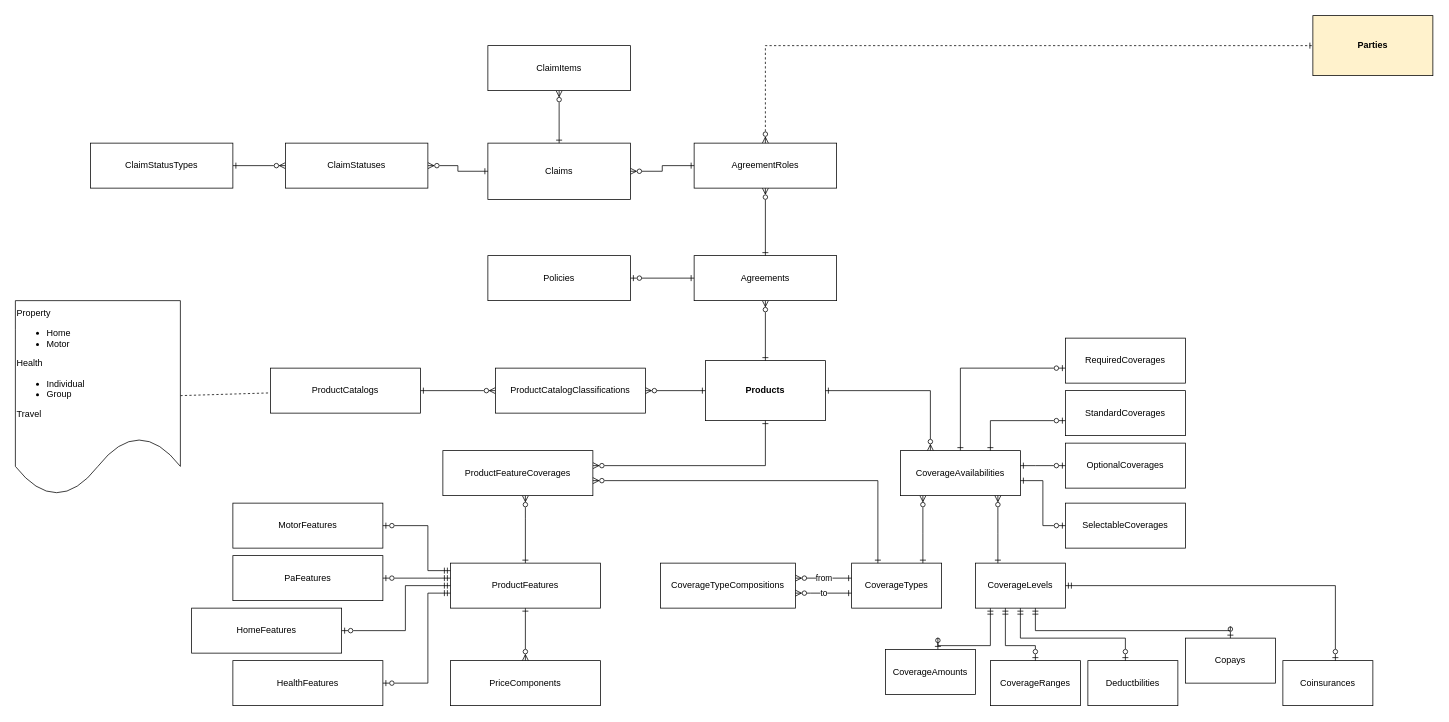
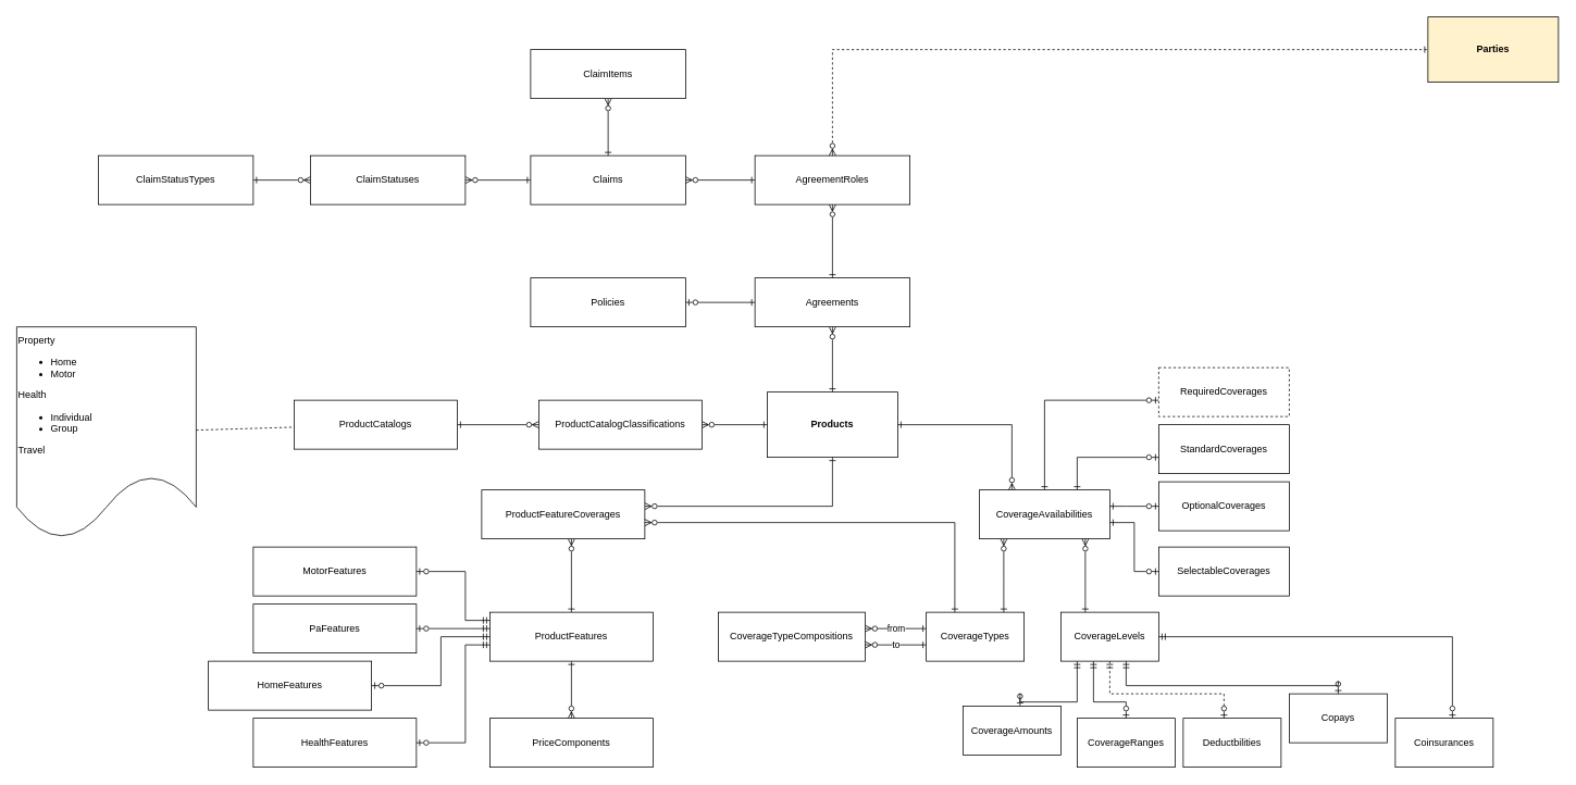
  <mxCell id="0" />
  <mxCell id="1" parent="0" />
  <mxCell id="2" value="Products" style="rounded=0;whiteSpace=wrap;html=1;fontStyle=1" vertex="1" parent="1"><mxGeometry x="940" y="480" width="160" height="80" as="geometry" /></mxCell>
  <mxCell id="3" value="CoverageTypes" style="rounded=0;whiteSpace=wrap;html=1;" vertex="1" parent="1"><mxGeometry x="1135" y="750" width="120" height="60" as="geometry" /></mxCell>
  <mxCell id="4" style="edgeStyle=orthogonalEdgeStyle;rounded=0;orthogonalLoop=1;jettySize=auto;html=1;endArrow=ERone;endFill=0;startArrow=ERzeroToMany;startFill=0;" edge="1" parent="1" source="7" target="3"><mxGeometry relative="1" as="geometry"><Array as="points"><mxPoint x="1230" y="710" /><mxPoint x="1230" y="710" /></Array></mxGeometry></mxCell>
  <mxCell id="5" style="edgeStyle=orthogonalEdgeStyle;rounded=0;orthogonalLoop=1;jettySize=auto;html=1;endArrow=ERone;endFill=0;startArrow=ERzeroToMany;startFill=0;" edge="1" parent="1" source="7" target="2"><mxGeometry relative="1" as="geometry"><Array as="points"><mxPoint x="1240" y="520" /></Array></mxGeometry></mxCell>
  <mxCell id="6" style="edgeStyle=orthogonalEdgeStyle;rounded=0;orthogonalLoop=1;jettySize=auto;html=1;startArrow=ERone;startFill=0;endArrow=ERzeroToOne;endFill=0;" edge="1" parent="1" source="7" target="20"><mxGeometry relative="1" as="geometry"><Array as="points"><mxPoint x="1280" y="490" /></Array></mxGeometry></mxCell>
  <mxCell id="7" value="CoverageAvailabilities" style="rounded=0;whiteSpace=wrap;html=1;" vertex="1" parent="1"><mxGeometry x="1200" y="600" width="160" height="60" as="geometry" /></mxCell>
  <mxCell id="8" style="edgeStyle=orthogonalEdgeStyle;rounded=0;orthogonalLoop=1;jettySize=auto;html=1;startArrow=ERmandOne;startFill=0;endArrow=ERzeroToOne;endFill=0;" edge="1" parent="1" source="9" target="11"><mxGeometry relative="1" as="geometry"><Array as="points"><mxPoint x="1320" y="860" /><mxPoint x="1250" y="860" /></Array></mxGeometry></mxCell>
  <mxCell id="9" value="CoverageLevels" style="rounded=0;whiteSpace=wrap;html=1;" vertex="1" parent="1"><mxGeometry x="1300" y="750" width="120" height="60" as="geometry" /></mxCell>
  <mxCell id="10" style="edgeStyle=orthogonalEdgeStyle;rounded=0;orthogonalLoop=1;jettySize=auto;html=1;endArrow=ERone;endFill=0;startArrow=ERzeroToMany;startFill=0;" edge="1" parent="1" source="7" target="9"><mxGeometry relative="1" as="geometry"><mxPoint x="1350" y="690" as="sourcePoint" /><mxPoint x="1350" y="790" as="targetPoint" /><Array as="points"><mxPoint x="1330" y="710" /><mxPoint x="1330" y="710" /></Array></mxGeometry></mxCell>
  <mxCell id="11" value="CoverageAmounts" style="rounded=0;whiteSpace=wrap;html=1;" vertex="1" parent="1"><mxGeometry x="1180" y="865" width="120" height="60" as="geometry" /></mxCell>
  <mxCell id="12" value="CoverageRanges" style="rounded=0;whiteSpace=wrap;html=1;" vertex="1" parent="1"><mxGeometry x="1320" y="880" width="120" height="60" as="geometry" /></mxCell>
  <mxCell id="13" value="Deductbilities" style="rounded=0;whiteSpace=wrap;html=1;" vertex="1" parent="1"><mxGeometry x="1450" y="880" width="120" height="60" as="geometry" /></mxCell>
  <mxCell id="14" value="Copays" style="rounded=0;whiteSpace=wrap;html=1;" vertex="1" parent="1"><mxGeometry x="1580" y="850" width="120" height="60" as="geometry" /></mxCell>
  <mxCell id="15" value="Coinsurances" style="rounded=0;whiteSpace=wrap;html=1;" vertex="1" parent="1"><mxGeometry x="1710" y="880" width="120" height="60" as="geometry" /></mxCell>
  <mxCell id="16" style="edgeStyle=orthogonalEdgeStyle;rounded=0;orthogonalLoop=1;jettySize=auto;html=1;startArrow=ERmandOne;startFill=0;endArrow=ERzeroToOne;endFill=0;" edge="1" parent="1" source="9" target="12"><mxGeometry relative="1" as="geometry"><mxPoint x="1610" y="830" as="sourcePoint" /><mxPoint x="1500" y="890" as="targetPoint" /><Array as="points"><mxPoint x="1340" y="860" /><mxPoint x="1380" y="860" /></Array></mxGeometry></mxCell>
- <mxCell id="17" style="edgeStyle=orthogonalEdgeStyle;rounded=0;orthogonalLoop=1;jettySize=auto;html=1;startArrow=ERmandOne;startFill=0;endArrow=ERzeroToOne;endFill=0;" edge="1" parent="1" source="9" target="13"><mxGeometry relative="1" as="geometry"><mxPoint x="1470" y="830" as="sourcePoint" /><mxPoint x="1500" y="890" as="targetPoint" /><Array as="points"><mxPoint x="1360" y="850" /><mxPoint x="1500" y="850" /></Array></mxGeometry></mxCell>
+ <mxCell id="17" style="edgeStyle=orthogonalEdgeStyle;rounded=0;orthogonalLoop=1;jettySize=auto;html=1;startArrow=ERmandOne;startFill=0;endArrow=ERzeroToOne;endFill=0;dashed=1;" edge="1" parent="1" source="9" target="13"><mxGeometry relative="1" as="geometry"><mxPoint x="1470" y="830" as="sourcePoint" /><mxPoint x="1500" y="890" as="targetPoint" /><Array as="points"><mxPoint x="1360" y="850" /><mxPoint x="1500" y="850" /></Array></mxGeometry></mxCell>
  <mxCell id="18" style="edgeStyle=orthogonalEdgeStyle;rounded=0;orthogonalLoop=1;jettySize=auto;html=1;startArrow=ERmandOne;startFill=0;endArrow=ERzeroToOne;endFill=0;" edge="1" parent="1" source="9" target="14"><mxGeometry relative="1" as="geometry"><mxPoint x="1510" y="810" as="sourcePoint" /><mxPoint x="1650" y="870" as="targetPoint" /><Array as="points"><mxPoint x="1380" y="840" /><mxPoint x="1640" y="840" /></Array></mxGeometry></mxCell>
  <mxCell id="19" style="edgeStyle=orthogonalEdgeStyle;rounded=0;orthogonalLoop=1;jettySize=auto;html=1;startArrow=ERmandOne;startFill=0;endArrow=ERzeroToOne;endFill=0;" edge="1" parent="1" source="9" target="15"><mxGeometry relative="1" as="geometry"><mxPoint x="1590" y="800" as="sourcePoint" /><mxPoint x="1730" y="860" as="targetPoint" /><Array as="points"><mxPoint x="1780" y="780" /></Array></mxGeometry></mxCell>
- <mxCell id="20" value="RequiredCoverages" style="rounded=0;whiteSpace=wrap;html=1;" vertex="1" parent="1"><mxGeometry x="1420" y="450" width="160" height="60" as="geometry" /></mxCell>
+ <mxCell id="20" value="RequiredCoverages" style="rounded=0;whiteSpace=wrap;html=1;dashed=1;" vertex="1" parent="1"><mxGeometry x="1420" y="450" width="160" height="60" as="geometry" /></mxCell>
  <mxCell id="21" value="StandardCoverages" style="rounded=0;whiteSpace=wrap;html=1;" vertex="1" parent="1"><mxGeometry x="1420" y="520" width="160" height="60" as="geometry" /></mxCell>
  <mxCell id="22" value="OptionalCoverages" style="rounded=0;whiteSpace=wrap;html=1;" vertex="1" parent="1"><mxGeometry x="1420" y="590" width="160" height="60" as="geometry" /></mxCell>
  <mxCell id="23" value="SelectableCoverages" style="rounded=0;whiteSpace=wrap;html=1;" vertex="1" parent="1"><mxGeometry x="1420" y="670" width="160" height="60" as="geometry" /></mxCell>
  <mxCell id="24" style="edgeStyle=orthogonalEdgeStyle;rounded=0;orthogonalLoop=1;jettySize=auto;html=1;startArrow=ERone;startFill=0;endArrow=ERzeroToOne;endFill=0;" edge="1" parent="1" source="7" target="21"><mxGeometry relative="1" as="geometry"><mxPoint x="1630" y="670" as="sourcePoint" /><mxPoint x="1770" y="560" as="targetPoint" /><Array as="points"><mxPoint x="1320" y="560" /></Array></mxGeometry></mxCell>
  <mxCell id="25" style="edgeStyle=orthogonalEdgeStyle;rounded=0;orthogonalLoop=1;jettySize=auto;html=1;startArrow=ERone;startFill=0;endArrow=ERzeroToOne;endFill=0;" edge="1" parent="1" source="7" target="22"><mxGeometry relative="1" as="geometry"><mxPoint x="1640" y="690" as="sourcePoint" /><mxPoint x="1740" y="650" as="targetPoint" /><Array as="points"><mxPoint x="1380" y="620" /><mxPoint x="1380" y="620" /></Array></mxGeometry></mxCell>
  <mxCell id="26" style="edgeStyle=orthogonalEdgeStyle;rounded=0;orthogonalLoop=1;jettySize=auto;html=1;startArrow=ERone;startFill=0;endArrow=ERzeroToOne;endFill=0;" edge="1" parent="1" source="7" target="23"><mxGeometry relative="1" as="geometry"><mxPoint x="1380" y="680" as="sourcePoint" /><mxPoint x="1440" y="680" as="targetPoint" /><Array as="points"><mxPoint x="1390" y="640" /><mxPoint x="1390" y="700" /></Array></mxGeometry></mxCell>
  <mxCell id="27" value="from" style="edgeStyle=orthogonalEdgeStyle;rounded=0;orthogonalLoop=1;jettySize=auto;html=1;endArrow=ERone;endFill=0;startArrow=ERzeroToMany;startFill=0;" edge="1" parent="1" source="28" target="3"><mxGeometry relative="1" as="geometry"><Array as="points"><mxPoint x="1100" y="770" /><mxPoint x="1100" y="770" /></Array></mxGeometry></mxCell>
  <mxCell id="28" value="CoverageTypeCompositions" style="rounded=0;whiteSpace=wrap;html=1;" vertex="1" parent="1"><mxGeometry x="880" y="750" width="180" height="60" as="geometry" /></mxCell>
  <mxCell id="29" value="to" style="edgeStyle=orthogonalEdgeStyle;rounded=0;orthogonalLoop=1;jettySize=auto;html=1;endArrow=ERone;endFill=0;startArrow=ERzeroToMany;startFill=0;" edge="1" parent="1" source="28" target="3"><mxGeometry relative="1" as="geometry"><mxPoint x="1080" y="810" as="sourcePoint" /><mxPoint x="1190" y="810" as="targetPoint" /><Array as="points"><mxPoint x="1080" y="790" /><mxPoint x="1080" y="790" /></Array></mxGeometry></mxCell>
  <mxCell id="30" style="edgeStyle=orthogonalEdgeStyle;rounded=0;orthogonalLoop=1;jettySize=auto;html=1;endArrow=ERone;endFill=0;startArrow=ERzeroToMany;startFill=0;" edge="1" parent="1" source="32" target="2"><mxGeometry relative="1" as="geometry"><Array as="points"><mxPoint x="720" y="520" /></Array></mxGeometry></mxCell>
  <mxCell id="31" style="edgeStyle=orthogonalEdgeStyle;rounded=0;orthogonalLoop=1;jettySize=auto;html=1;endArrow=ERone;endFill=0;startArrow=ERzeroToMany;startFill=0;" edge="1" parent="1" source="32" target="33"><mxGeometry relative="1" as="geometry" /></mxCell>
  <mxCell id="32" value="ProductCatalogClassifications" style="rounded=0;whiteSpace=wrap;html=1;" vertex="1" parent="1"><mxGeometry x="660" y="490" width="200" height="60" as="geometry" /></mxCell>
  <mxCell id="33" value="ProductCatalogs" style="rounded=0;whiteSpace=wrap;html=1;" vertex="1" parent="1"><mxGeometry x="360" y="490" width="200" height="60" as="geometry" /></mxCell>
  <mxCell id="34" style="rounded=0;orthogonalLoop=1;jettySize=auto;html=1;dashed=1;endArrow=none;endFill=0;" edge="1" parent="1" source="35" target="33"><mxGeometry relative="1" as="geometry" /></mxCell>
  <mxCell id="35" value="Property&lt;div style=&quot;&quot;&gt;&lt;ul&gt;&lt;li&gt;Home&lt;/li&gt;&lt;li&gt;Motor&lt;/li&gt;&lt;/ul&gt;&lt;/div&gt;&lt;div&gt;Health&lt;/div&gt;&lt;div&gt;&lt;ul&gt;&lt;li&gt;Individual&lt;/li&gt;&lt;li&gt;Group&lt;/li&gt;&lt;/ul&gt;&lt;div&gt;Travel&lt;/div&gt;&lt;/div&gt;&lt;div&gt;&lt;br&gt;&lt;/div&gt;" style="shape=document;whiteSpace=wrap;html=1;boundedLbl=1;align=left;verticalAlign=middle;" vertex="1" parent="1"><mxGeometry x="20" y="400" width="220" height="260" as="geometry" /></mxCell>
  <mxCell id="36" style="edgeStyle=orthogonalEdgeStyle;rounded=0;orthogonalLoop=1;jettySize=auto;html=1;endArrow=ERone;endFill=0;startArrow=ERzeroToMany;startFill=0;" edge="1" parent="1" source="38" target="2"><mxGeometry relative="1" as="geometry"><Array as="points"><mxPoint x="1020" y="620" /></Array></mxGeometry></mxCell>
  <mxCell id="37" style="edgeStyle=orthogonalEdgeStyle;rounded=0;orthogonalLoop=1;jettySize=auto;html=1;startArrow=ERzeroToMany;startFill=0;endArrow=ERone;endFill=0;" edge="1" parent="1" source="38" target="40"><mxGeometry relative="1" as="geometry"><Array as="points"><mxPoint x="700" y="690" /><mxPoint x="700" y="690" /></Array></mxGeometry></mxCell>
  <mxCell id="38" value="ProductFeatureCoverages" style="rounded=0;whiteSpace=wrap;html=1;" vertex="1" parent="1"><mxGeometry x="590" y="600" width="200" height="60" as="geometry" /></mxCell>
  <mxCell id="39" style="edgeStyle=orthogonalEdgeStyle;rounded=0;orthogonalLoop=1;jettySize=auto;html=1;startArrow=ERone;startFill=0;endArrow=ERzeroToMany;endFill=0;" edge="1" parent="1" source="40" target="41"><mxGeometry relative="1" as="geometry" /></mxCell>
  <mxCell id="40" value="ProductFeatures" style="rounded=0;whiteSpace=wrap;html=1;" vertex="1" parent="1"><mxGeometry x="600" y="750" width="200" height="60" as="geometry" /></mxCell>
  <mxCell id="41" value="PriceComponents" style="rounded=0;whiteSpace=wrap;html=1;" vertex="1" parent="1"><mxGeometry x="600" y="880" width="200" height="60" as="geometry" /></mxCell>
  <mxCell id="42" style="edgeStyle=orthogonalEdgeStyle;rounded=0;orthogonalLoop=1;jettySize=auto;html=1;endArrow=ERone;endFill=0;startArrow=ERzeroToMany;startFill=0;" edge="1" parent="1" source="38" target="3"><mxGeometry relative="1" as="geometry"><mxPoint x="970" y="770" as="sourcePoint" /><mxPoint x="1200" y="710" as="targetPoint" /><Array as="points"><mxPoint x="1170" y="640" /></Array></mxGeometry></mxCell>
  <mxCell id="43" value="MotorFeatures" style="rounded=0;whiteSpace=wrap;html=1;" vertex="1" parent="1"><mxGeometry x="310" y="670" width="200" height="60" as="geometry" /></mxCell>
  <mxCell id="44" value="PaFeatures" style="rounded=0;whiteSpace=wrap;html=1;" vertex="1" parent="1"><mxGeometry x="310" y="740" width="200" height="60" as="geometry" /></mxCell>
  <mxCell id="45" value="HomeFeatures" style="rounded=0;whiteSpace=wrap;html=1;" vertex="1" parent="1"><mxGeometry x="255" y="810" width="200" height="60" as="geometry" /></mxCell>
  <mxCell id="46" value="HealthFeatures" style="rounded=0;whiteSpace=wrap;html=1;" vertex="1" parent="1"><mxGeometry x="310" y="880" width="200" height="60" as="geometry" /></mxCell>
  <mxCell id="47" style="edgeStyle=orthogonalEdgeStyle;rounded=0;orthogonalLoop=1;jettySize=auto;html=1;startArrow=ERmandOne;startFill=0;endArrow=ERzeroToOne;endFill=0;" edge="1" parent="1" source="40" target="43"><mxGeometry relative="1" as="geometry"><mxPoint x="650" y="690" as="sourcePoint" /><mxPoint x="580" y="760" as="targetPoint" /><Array as="points"><mxPoint x="570" y="760" /><mxPoint x="570" y="700" /></Array></mxGeometry></mxCell>
  <mxCell id="48" style="edgeStyle=orthogonalEdgeStyle;rounded=0;orthogonalLoop=1;jettySize=auto;html=1;startArrow=ERmandOne;startFill=0;endArrow=ERzeroToOne;endFill=0;" edge="1" parent="1" source="40" target="44"><mxGeometry relative="1" as="geometry"><mxPoint x="700" y="850" as="sourcePoint" /><mxPoint x="560" y="800" as="targetPoint" /><Array as="points"><mxPoint x="570" y="770" /><mxPoint x="570" y="770" /></Array></mxGeometry></mxCell>
  <mxCell id="49" style="edgeStyle=orthogonalEdgeStyle;rounded=0;orthogonalLoop=1;jettySize=auto;html=1;startArrow=ERmandOne;startFill=0;endArrow=ERzeroToOne;endFill=0;" edge="1" parent="1" source="40" target="45"><mxGeometry relative="1" as="geometry"><mxPoint x="700" y="870" as="sourcePoint" /><mxPoint x="560" y="820" as="targetPoint" /><Array as="points"><mxPoint x="540" y="780" /><mxPoint x="540" y="840" /></Array></mxGeometry></mxCell>
  <mxCell id="50" style="edgeStyle=orthogonalEdgeStyle;rounded=0;orthogonalLoop=1;jettySize=auto;html=1;startArrow=ERmandOne;startFill=0;endArrow=ERzeroToOne;endFill=0;" edge="1" parent="1" source="40" target="46"><mxGeometry relative="1" as="geometry"><mxPoint x="720" y="900" as="sourcePoint" /><mxPoint x="580" y="850" as="targetPoint" /><Array as="points"><mxPoint x="570" y="790" /><mxPoint x="570" y="910" /></Array></mxGeometry></mxCell>
  <mxCell id="51" style="edgeStyle=orthogonalEdgeStyle;rounded=0;orthogonalLoop=1;jettySize=auto;html=1;endArrow=ERone;endFill=0;startArrow=ERzeroToMany;startFill=0;" edge="1" parent="1" source="52" target="2"><mxGeometry relative="1" as="geometry" /></mxCell>
  <mxCell id="52" value="Agreements" style="rounded=0;whiteSpace=wrap;html=1;" vertex="1" parent="1"><mxGeometry x="925" y="340" width="190" height="60" as="geometry" /></mxCell>
  <mxCell id="53" style="edgeStyle=orthogonalEdgeStyle;rounded=0;orthogonalLoop=1;jettySize=auto;html=1;endArrow=ERone;endFill=0;startArrow=ERzeroToMany;startFill=0;" edge="1" parent="1" source="54" target="52"><mxGeometry relative="1" as="geometry" /></mxCell>
  <mxCell id="54" value="AgreementRoles" style="rounded=0;whiteSpace=wrap;html=1;" vertex="1" parent="1"><mxGeometry x="925" y="190" width="190" height="60" as="geometry" /></mxCell>
  <mxCell id="55" value="Parties" style="rounded=0;whiteSpace=wrap;html=1;fontStyle=1;fillColor=#fff2cc;" vertex="1" parent="1"><mxGeometry x="1750" y="20" width="160" height="80" as="geometry" /></mxCell>
  <mxCell id="56" style="edgeStyle=orthogonalEdgeStyle;rounded=0;orthogonalLoop=1;jettySize=auto;html=1;startArrow=ERzeroToOne;startFill=0;endArrow=ERone;endFill=0;" edge="1" parent="1" source="57" target="52"><mxGeometry relative="1" as="geometry" /></mxCell>
  <mxCell id="57" value="Policies" style="rounded=0;whiteSpace=wrap;html=1;" vertex="1" parent="1"><mxGeometry x="650" y="340" width="190" height="60" as="geometry" /></mxCell>
  <mxCell id="58" style="edgeStyle=orthogonalEdgeStyle;rounded=0;orthogonalLoop=1;jettySize=auto;html=1;endArrow=ERone;endFill=0;startArrow=ERzeroToMany;startFill=0;dashed=1;" edge="1" parent="1" source="54" target="55"><mxGeometry relative="1" as="geometry"><mxPoint x="1360" y="240" as="sourcePoint" /><mxPoint x="1360" y="340" as="targetPoint" /><Array as="points"><mxPoint x="1020" y="60" /></Array></mxGeometry></mxCell>
  <mxCell id="59" style="edgeStyle=orthogonalEdgeStyle;rounded=0;orthogonalLoop=1;jettySize=auto;html=1;startArrow=ERzeroToMany;startFill=0;endArrow=ERone;endFill=0;" edge="1" parent="1" source="60" target="54"><mxGeometry relative="1" as="geometry" /></mxCell>
- <mxCell id="60" value="Claims" style="rounded=0;whiteSpace=wrap;html=1;" vertex="1" parent="1"><mxGeometry x="650" y="190" width="190" height="75" as="geometry" /></mxCell>
+ <mxCell id="60" value="Claims" style="rounded=0;whiteSpace=wrap;html=1;" vertex="1" parent="1"><mxGeometry x="650" y="190" width="190" height="60" as="geometry" /></mxCell>
  <mxCell id="61" style="edgeStyle=orthogonalEdgeStyle;rounded=0;orthogonalLoop=1;jettySize=auto;html=1;startArrow=ERzeroToMany;startFill=0;endArrow=ERone;endFill=0;" edge="1" parent="1" source="62" target="60"><mxGeometry relative="1" as="geometry" /></mxCell>
  <mxCell id="62" value="ClaimItems" style="rounded=0;whiteSpace=wrap;html=1;" vertex="1" parent="1"><mxGeometry x="650" y="60" width="190" height="60" as="geometry" /></mxCell>
  <mxCell id="63" style="edgeStyle=orthogonalEdgeStyle;rounded=0;orthogonalLoop=1;jettySize=auto;html=1;startArrow=ERzeroToMany;startFill=0;endArrow=ERone;endFill=0;" edge="1" parent="1" source="65" target="60"><mxGeometry relative="1" as="geometry" /></mxCell>
  <mxCell id="64" style="edgeStyle=orthogonalEdgeStyle;rounded=0;orthogonalLoop=1;jettySize=auto;html=1;endArrow=ERone;endFill=0;startArrow=ERzeroToMany;startFill=0;" edge="1" parent="1" source="65" target="66"><mxGeometry relative="1" as="geometry" /></mxCell>
  <mxCell id="65" value="ClaimStatuses" style="rounded=0;whiteSpace=wrap;html=1;" vertex="1" parent="1"><mxGeometry x="380" y="190" width="190" height="60" as="geometry" /></mxCell>
  <mxCell id="66" value="ClaimStatusTypes" style="rounded=0;whiteSpace=wrap;html=1;" vertex="1" parent="1"><mxGeometry x="120" y="190" width="190" height="60" as="geometry" /></mxCell>
